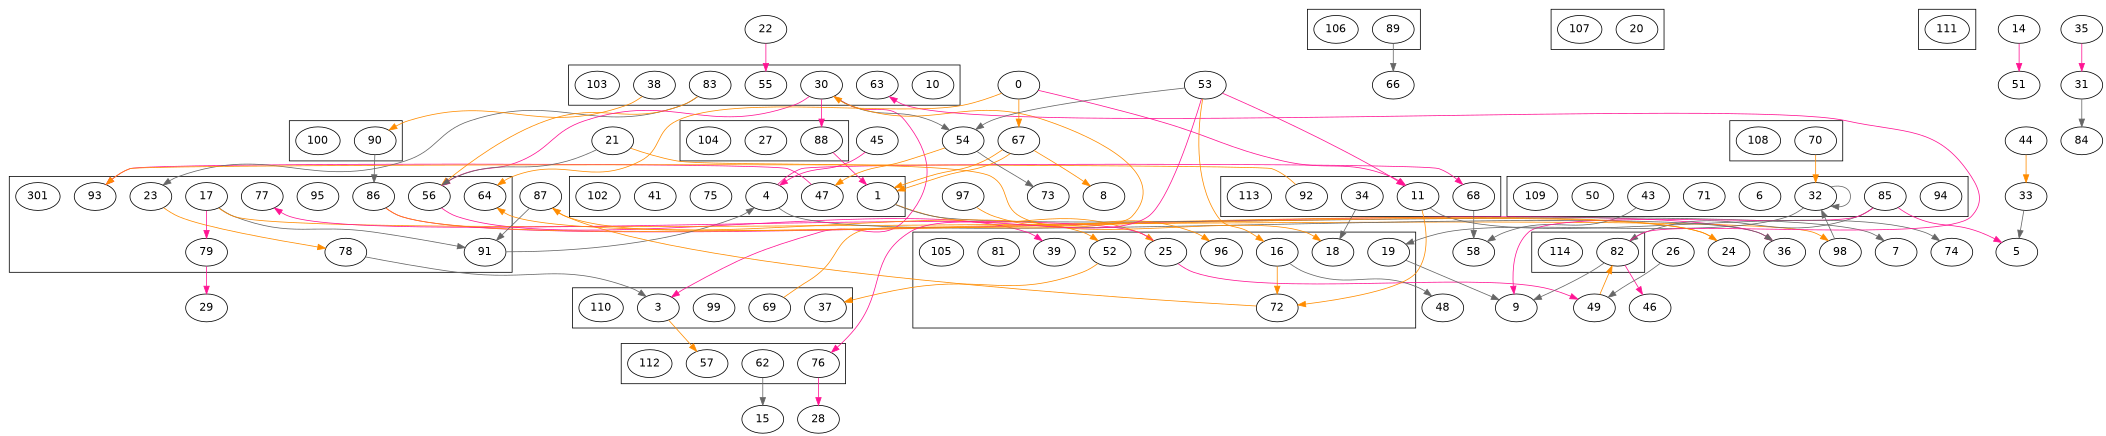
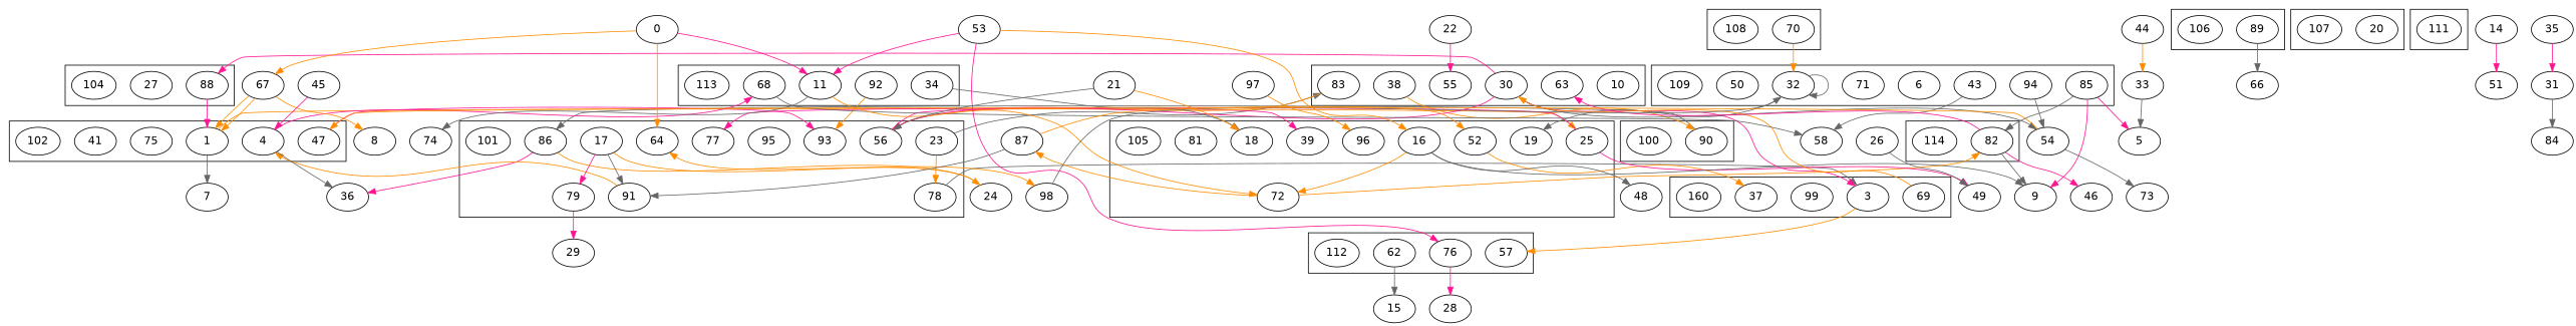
  digraph {
    fontname="DejaVu Sans"
    node [fontname="DejaVu Sans"]
    edge [color=gray40 fontname="DejaVu Sans"]
    78
    64
    86
    23
    95
    93
    77
    91
    56
    17
    79
-   101 [label=301]
+   101
    90
    100
    47
    1
    4
    75
    41
    102
    10
    63
    83
    55
    38
    30
-   103
    88
    27
    104
    52
    96
    72
    25
    39
    16
    18
    19
    81
    105
    89
    106
    20
    107
    70
    108
    94
    32
    43
    6
    71
    85
    50
    109
    37
    3
    99
    69
-   110
+   110 [label=160]
    111
    57
    62
    76
    112
    92
    68
    34
    11
    113
    82
    114
    36
    24
    98
    29
    7
    54
    87
    49
    9
    48
    66
    58
    5
    15
    28
    74
    46
    73
    67
    8
    0
    97
    45
    21
    14
    51
    26
    53
    35
    31
    84
    44
    33
    22
    subgraph cluster_1 {
      78
      64
      86
      23
      95
      93
      77
      91
      56
      17
      79
      101
    }
    subgraph cluster_2 {
      90
      100
    }
    subgraph cluster_3 {
      47
      1
      4
      75
      41
      102
    }
    subgraph cluster_4 {
      10
      63
      83
      55
      38
      30
-     103
    }
    subgraph cluster_5 {
      88
      27
      104
    }
    subgraph cluster_6 {
      52
      96
      72
      25
      39
      16
      18
      19
      81
      105
    }
    subgraph cluster_7 {
      89
      106
    }
    subgraph cluster_8 {
      20
      107
    }
    subgraph cluster_9 {
      70
      108
    }
    subgraph cluster_10 {
      94
      32
      43
      6
      71
      85
      50
      109
    }
    subgraph cluster_11 {
      37
      3
      99
      69
      110
    }
    subgraph cluster_12 {
      111
    }
    subgraph cluster_13 {
      57
      62
      76
      112
    }
    subgraph cluster_14 {
      92
      68
      34
      11
      113
    }
    subgraph cluster_15 {
      82
      114
    }
    78 -> 3
    86 -> 36 [color=deeppink]
    86 -> 24 [color=darkorange]
    23 -> 78 [color=darkorange]
-   83 -> 23
-   91 -> 4
+   23 -> 83
+   91 -> 4 [color=darkorange]
    56 -> 39 [color=deeppink]
    17 -> 91
    17 -> 79 [color=deeppink]
    17 -> 98 [color=darkorange]
    79 -> 29 [color=deeppink]
    90 -> 86
    47 -> 93 [color=deeppink]
    1 -> 25 [color=darkorange]
    1 -> 7
    4 -> 68 [color=deeppink]
    4 -> 36
    83 -> 56 [color=darkorange]
    38 -> 90 [color=darkorange]
    30 -> 56 [color=deeppink]
    30 -> 88 [color=deeppink]
    30 -> 3 [color=deeppink]
    30 -> 54
    88 -> 1 [color=deeppink]
    52 -> 37 [color=darkorange]
-   49 -> 82 [color=darkorange]
+   72 -> 82 [color=darkorange]
    72 -> 87 [color=darkorange]
    25 -> 77 [color=deeppink]
    25 -> 49 [color=deeppink]
    16 -> 72 [color=darkorange]
-   19 -> 9
+   16 -> 9
    16 -> 48
    89 -> 66
    70 -> 32 [color=darkorange]
    32 -> 19
    32 -> 32
    43 -> 58
    85 -> 82
    85 -> 9 [color=deeppink]
    85 -> 5 [color=deeppink]
    3 -> 57 [color=darkorange]
    69 -> 30 [color=darkorange]
    62 -> 15
    76 -> 28 [color=deeppink]
    92 -> 93 [color=darkorange]
    68 -> 58
    34 -> 18
    11 -> 72 [color=darkorange]
    11 -> 74
    82 -> 63 [color=deeppink]
    82 -> 9
    82 -> 46 [color=deeppink]
    24 -> 64 [color=darkorange]
    98 -> 32
    54 -> 47 [color=darkorange]
    54 -> 73
    87 -> 91
    87 -> 52 [color=darkorange]
    67 -> 1 [color=darkorange]
    67 -> 1 [color=darkorange]
    67 -> 8 [color=darkorange]
    0 -> 64 [color=darkorange]
    0 -> 11 [color=deeppink]
    0 -> 67 [color=darkorange]
    97 -> 96 [color=darkorange]
    45 -> 4 [color=deeppink]
    21 -> 56
    21 -> 18 [color=darkorange]
    14 -> 51 [color=deeppink]
    26 -> 49
    53 -> 16 [color=darkorange]
    53 -> 76 [color=deeppink]
    53 -> 11 [color=deeppink]
-   53 -> 54
+   94 -> 54
    35 -> 31 [color=deeppink]
    31 -> 84
    44 -> 33 [color=darkorange]
    33 -> 5
    22 -> 55 [color=deeppink]
  }
